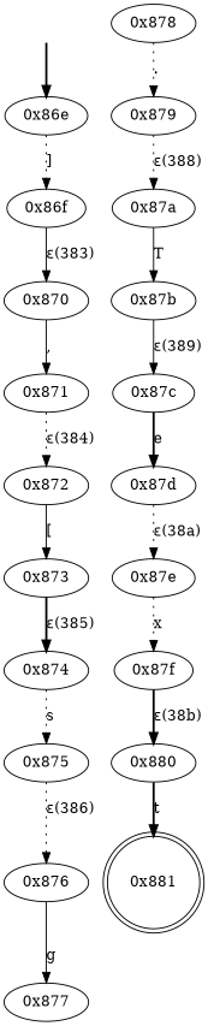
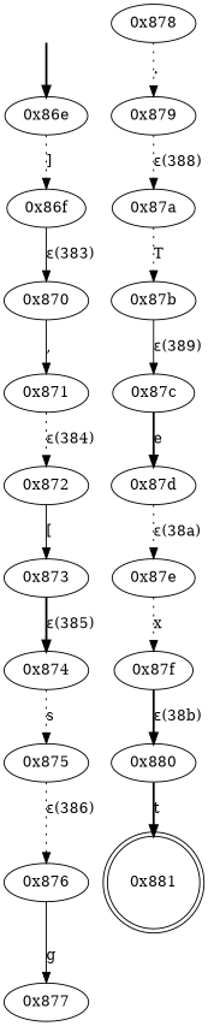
  digraph {
    edge [style=dotted]
    fake [style=invisible]
    "0x86e" [root=true]
    "0x86f"
    "0x870"
    "0x871"
    "0x872"
    "0x873"
    "0x874"
    "0x875"
    "0x876"
    "0x877"
    "0x878"
    "0x879"
    "0x87a"
    "0x87b"
    "0x87c"
    "0x87d"
    "0x87e"
    "0x87f"
    "0x880"
    "0x881" [shape=doublecircle]
    fake -> "0x86e" [style=bold]
    "0x86e" -> "0x86f" [label="]"]
    "0x86f" -> "0x870" [label="ε(383)" style=solid]
    "0x870" -> "0x871" [label="," style=solid]
    "0x871" -> "0x872" [label="ε(384)"]
    "0x872" -> "0x873" [label="[" style=solid]
    "0x873" -> "0x874" [label="ε(385)" style=bold]
    "0x874" -> "0x875" [label=s]
    "0x875" -> "0x876" [label="ε(386)"]
    "0x876" -> "0x877" [label=g style=solid]
    "0x878" -> "0x879" [label="."]
    "0x879" -> "0x87a" [label="ε(388)"]
-   "0x87a" -> "0x87b" [label=T style=solid]
+   "0x87a" -> "0x87b" [label=T]
    "0x87b" -> "0x87c" [label="ε(389)" style=solid]
    "0x87c" -> "0x87d" [label=e style=bold]
    "0x87d" -> "0x87e" [label="ε(38a)"]
    "0x87e" -> "0x87f" [label=x]
    "0x87f" -> "0x880" [label="ε(38b)" style=bold]
    "0x880" -> "0x881" [label=t style=bold]
  }
